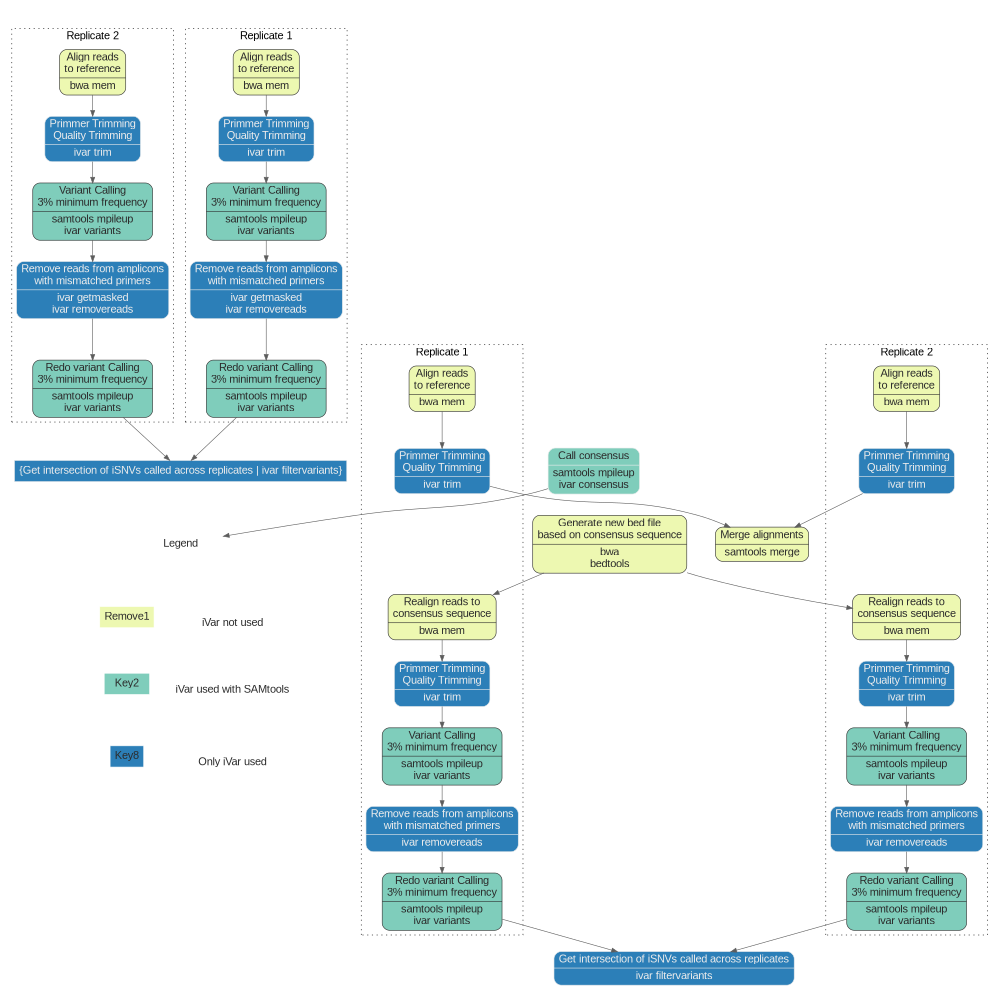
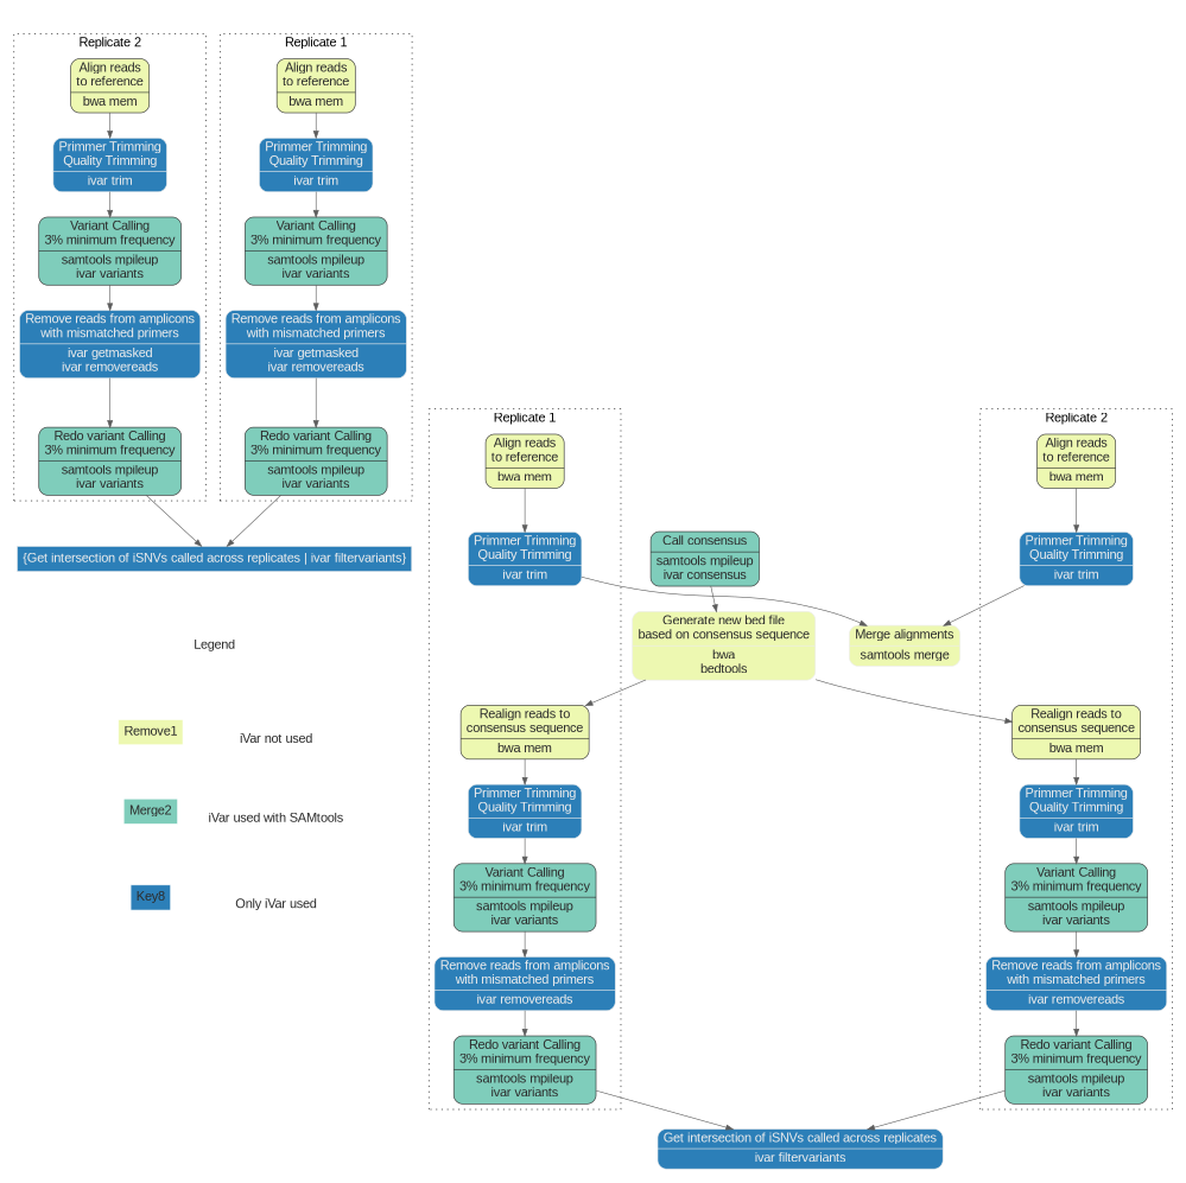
  digraph {
    fontname=arial
    fontsize=18
    nodesep=0.5
    node [color="#2b2b2b" fillcolor="/ylgnbu3/3" fontcolor="#2b2b2b" fontname=arial fontsize=18 group=rep1 shape=Mrecord style="filled,solid"]
    edge [color="#5c5c5c"]
    n1 [fillcolor="/ylgnbu3/1" group=repk1 label="{Align reads\nto reference | bwa mem}"]
    n2 [color="#ececec" fontcolor="#ececec" group=repk1 label="{Primmer Trimming\nQuality Trimming | ivar trim}"]
    n3 [fillcolor="/ylgnbu3/2" group=repk1 label="{Variant Calling\n3% minimum frequency | samtools mpileup\nivar variants}"]
    n4 [color="#ececec" fontcolor="#ececec" group=repk1 label="{Remove reads from amplicons\nwith mismatched primers | ivar getmasked\nivar removereads}"]
    n5 [fillcolor="/ylgnbu3/2" group=repk1 label="{Redo variant Calling\n3% minimum frequency | samtools mpileup\nivar variants}"]
    n6 [fillcolor="/ylgnbu3/1" group=repk2 label="{Align reads\nto reference | bwa mem}"]
    n7 [color="#ececec" fontcolor="#ececec" group=repk2 label="{Primmer Trimming\nQuality Trimming | ivar trim}"]
    n8 [fillcolor="/ylgnbu3/2" group=repk2 label="{Variant Calling\n3% minimum frequency | samtools mpileup\nivar variants}"]
    n9 [color="#ececec" fontcolor="#ececec" group=repk2 label="{Remove reads from amplicons\nwith mismatched primers | ivar getmasked\nivar removereads}"]
    n10 [fillcolor="/ylgnbu3/2" group=repk2 label="{Redo variant Calling\n3% minimum frequency | samtools mpileup\nivar variants}"]
    n11 [color="#ececec" fontcolor="#ececec" group=combk label="{Get intersection of iSNVs called across replicates | ivar filtervariants}" shape=box]
    Legend [color="#FFFFFF" fillcolor="#ffffff" group=combk shape=box width=2]
    n13 [color="#FFFFFF" fillcolor="/ylgnbu3/1" group=combkey label=Remove1 shape=box]
-   Key2 [color="#FFFFFF" fillcolor="/ylgnbu3/2" group=combkey shape=box]
+   Key2 [color="#FFFFFF" fillcolor="/ylgnbu3/2" group=combkey shape=box label=Merge2]
    n15 [color="#FFFFFF" group=combkey label=Key8 shape=box]
    n16 [color="#FFFFFF" fillcolor="#ffffff" group=comblabel label="\liVar not used" shape=box]
    n17 [color="#FFFFFF" fillcolor="#ffffff" group=comblabel label="\liVar used with SAMtools" shape=box]
    n18 [color="#FFFFFF" fillcolor="#ffffff" group=comblabel label="\lOnly iVar used" shape=box]
    n19 [color="#ececec" fontcolor="#ececec" label="{Get intersection of iSNVs called across replicates | ivar filtervariants}" group=""]
    n20 [fillcolor="/ylgnbu3/1" label="{Align reads\nto reference | bwa mem}"]
    n21 [color="#ececec" fontcolor="#ececec" label="{Primmer Trimming\nQuality Trimming | ivar trim}"]
    n22 [fillcolor="/ylgnbu3/1" label="{Realign reads to\nconsensus sequence | bwa mem}"]
    n23 [color="#ececec" fontcolor="#ececec" label="{Primmer Trimming\nQuality Trimming | ivar trim}"]
    o1 [fillcolor="#ececec" style=invis]
    n25 [fillcolor="/ylgnbu3/2" label="{Variant Calling\n3% minimum frequency | samtools mpileup\nivar variants}"]
    n26 [color="#ececec" fontcolor="#ececec" label="{Remove reads from amplicons\nwith mismatched primers | ivar removereads}"]
    n27 [fillcolor="/ylgnbu3/2" label="{Redo variant Calling\n3% minimum frequency | samtools mpileup\nivar variants}"]
    n28 [fillcolor="/ylgnbu3/1" group=rep2 label="{Align reads\nto reference | bwa mem}"]
    n29 [color="#ececec" fontcolor="#ececec" group=rep2 label="{Primmer Trimming\nQuality Trimming | ivar trim}"]
    n30 [fillcolor="/ylgnbu3/1" group=rep2 label="{Realign reads to\nconsensus sequence | bwa mem}"]
    n31 [color="#ececec" fontcolor="#ececec" group=rep2 label="{Primmer Trimming\nQuality Trimming | ivar trim}"]
    o2 [fillcolor="#ececec" group=rep2 style=invis]
    n33 [fillcolor="/ylgnbu3/2" group=rep2 label="{Variant Calling\n3% minimum frequency | samtools mpileup\nivar variants}"]
    n34 [color="#ececec" fontcolor="#ececec" group=rep2 label="{Remove reads from amplicons\nwith mismatched primers | ivar removereads}"]
    n35 [fillcolor="/ylgnbu3/2" group=rep2 label="{Redo variant Calling\n3% minimum frequency | samtools mpileup\nivar variants}"]
-   n36 [fillcolor="/ylgnbu3/1" label="{Merge alignments | samtools merge}" group=""]
-   n37 [color="#ececec" fillcolor="/ylgnbu3/2" label="{Call consensus | samtools mpileup\nivar consensus}" group=""]
-   n38 [fillcolor="/ylgnbu3/1" label="{Generate new bed file\nbased on consensus sequence | bwa\nbedtools}" group=""]
+   n36 [color="#ececec" fillcolor="/ylgnbu3/1" label="{Merge alignments | samtools merge}" group=""]
+   n37 [fillcolor="/ylgnbu3/2" label="{Call consensus | samtools mpileup\nivar consensus}" group=""]
+   n38 [color="#ececec" fillcolor="/ylgnbu3/1" label="{Generate new bed file\nbased on consensus sequence | bwa\nbedtools}" group=""]
    subgraph cluster_1 {
      label="Calling iSNVs for samples with known reference sequence"
      style=invis
      subgraph cluster_2 {
        label="Replicate 1"
        style=dotted
        n1
        n2
        n3
        n4
        n5
      }
      subgraph cluster_3 {
        label="Replicate 2"
        style=dotted
        n6
        n7
        n8
        n9
        n10
      }
      subgraph sub_4 {
        label="Calling iSNVs for samples with known reference sequence"
        newrank=true
        style=invis
        n11
        Legend
        n13
        Key2
        n15
        n16
        n17
        n18
      }
    }
    subgraph cluster_5 {
      label="Calling iSNVs for samples with unknown reference sequence"
      style=invis
      subgraph sub_6 {
        group=outermain
        label="Calling iSNVs for samples with unknown reference sequence"
        style=invis
        n19
      }
      subgraph cluster_7 {
        group=outermain
        label="Replicate 1"
        style=dotted
        n20
        n21
        n22
        n23
        o1
        n25
        n26
        n27
      }
      subgraph cluster_8 {
        group=outermain
        label="Replicate 2"
        style=dotted
        n28
        n29
        n30
        n31
        o2
        n33
        n34
        n35
      }
      subgraph cluster_9 {
        label="Calling iSNVs for samples with unknown reference sequence"
        newrank=true
        style=invis
        n36
        n37
        n38
      }
    }
    n1 -> n2
    n2 -> n3
    n3 -> n4
    n4 -> n5
    n5 -> n11
    n6 -> n7
    n7 -> n8
    n8 -> n9
    n9 -> n10
    n10 -> n11
    n11 -> Legend [style=invis]
    Legend -> n13 [style=invis]
    Legend -> n16 [style=invis]
    n13 -> Key2 [style=invis]
    n13 -> n16 [constraint=False style=invis]
    Key2 -> n15 [style=invis]
    Key2 -> n17 [constraint=False style=invis]
    n15 -> n18 [constraint=False style=invis]
    n16 -> n17 [style=invis]
    n17 -> n18 [style=invis]
    n20 -> n21
    n21 -> o1 [style=invis]
    n21 -> n36
    n22 -> n23
    n23 -> n25
    o1 -> n22 [style=invis]
    n25 -> n26
    n26 -> n27
    n27 -> n19
    n28 -> n29
    n29 -> o2 [style=invis]
    n29 -> n36
    n30 -> n31
    n31 -> n33
    o2 -> n30 [style=invis]
    n33 -> n34
    n34 -> n35
    n35 -> n19
-   n37 -> Legend
+   n37 -> n38
    n38 -> n22
    n38 -> n30
  }
